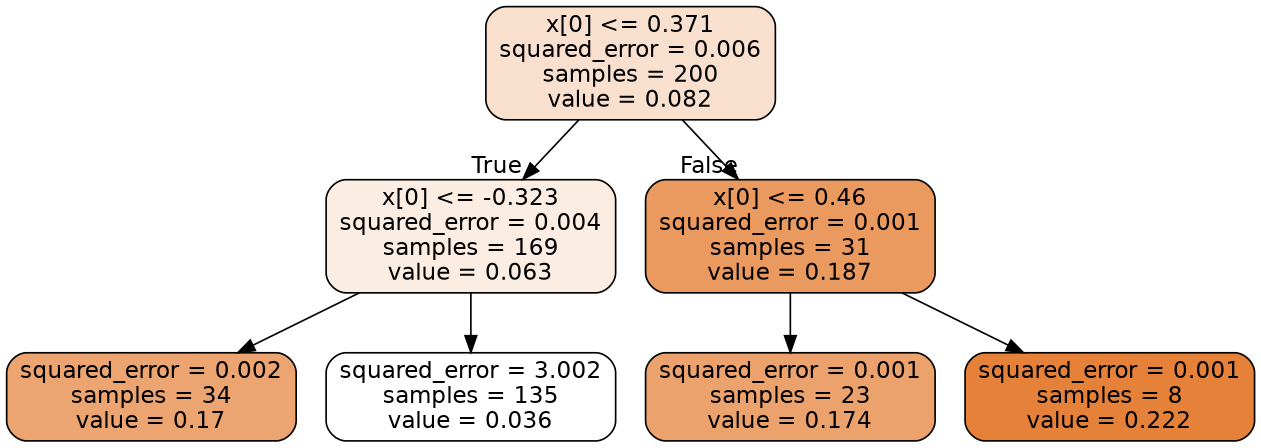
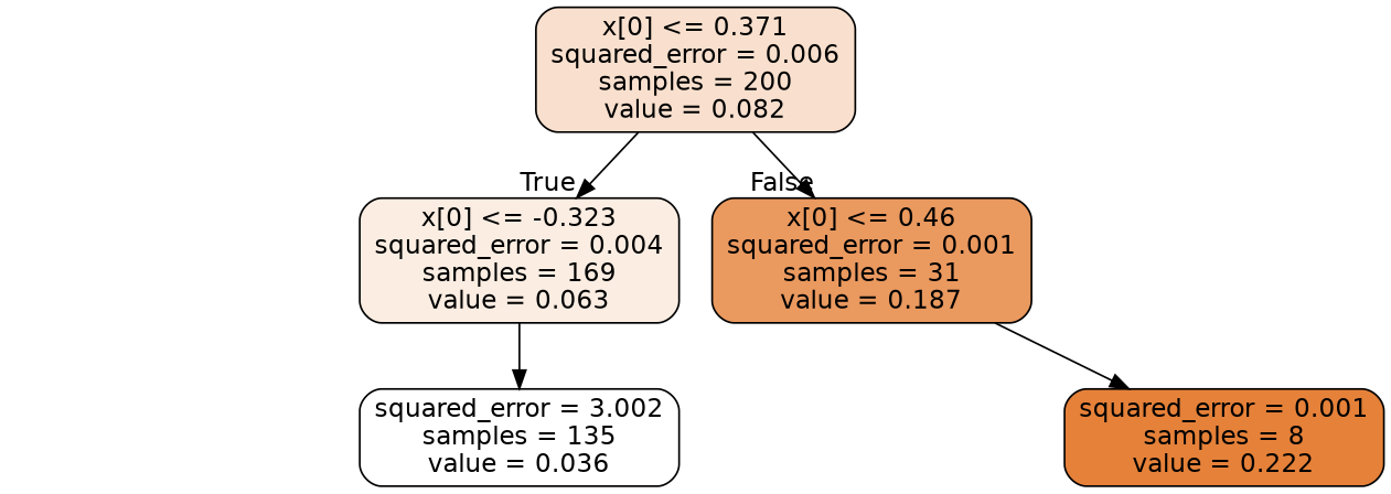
  digraph {
    node [color=black fontname=helvetica shape=box style="filled, rounded"]
    edge [fontname=helvetica]
    n1 [fillcolor="#f9e0ce" label="x[0] <= 0.371\nsquared_error = 0.006\nsamples = 200\nvalue = 0.082"]
    n2 [fillcolor="#fbede2" label="x[0] <= -0.323\nsquared_error = 0.004\nsamples = 169\nvalue = 0.063"]
    n3 [fillcolor="#ea995f" label="x[0] <= 0.46\nsquared_error = 0.001\nsamples = 31\nvalue = 0.187"]
-   n4 [fillcolor="#eca471" label="squared_error = 0.002\nsamples = 34\nvalue = 0.17"]
    n5 [fillcolor="#ffffff" label="squared_error = 3.002\nsamples = 135\nvalue = 0.036"]
-   n6 [fillcolor="#eca26c" label="squared_error = 0.001\nsamples = 23\nvalue = 0.174"]
    n7 [fillcolor="#e58139" label="squared_error = 0.001\nsamples = 8\nvalue = 0.222"]
    n1 -> n2 [headlabel=True labelangle=45 labeldistance=2.5]
    n1 -> n3 [headlabel=False labelangle=-45 labeldistance=2.5]
-   n2 -> n4
    n2 -> n5
-   n3 -> n6
    n3 -> n7
  }
